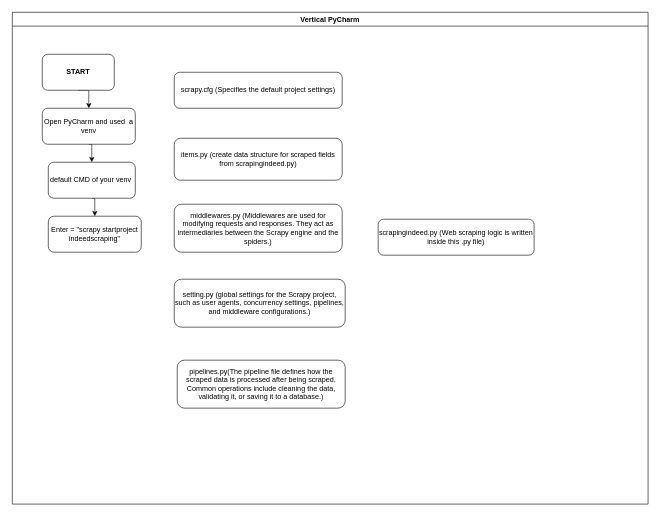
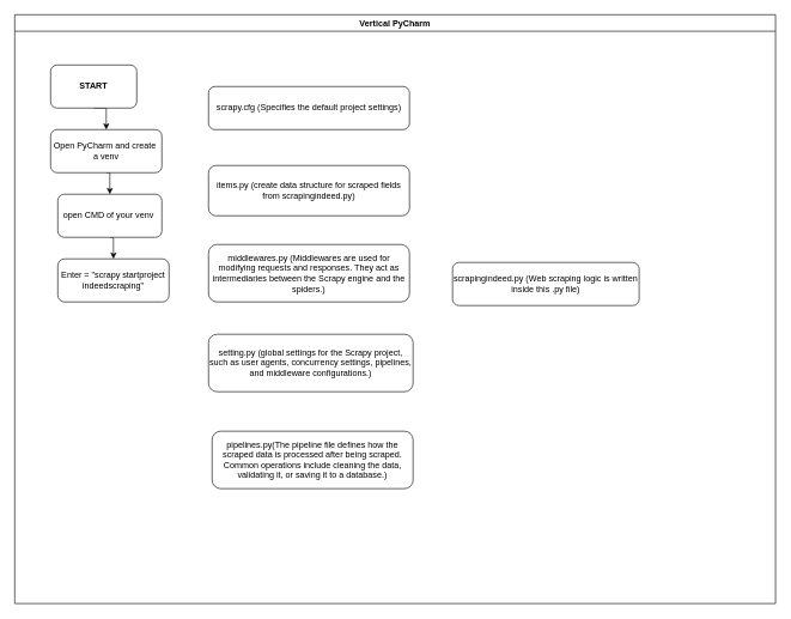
  <mxCell id="0" />
  <mxCell id="1" parent="0" />
  <mxCell id="2" value="scrapingindeed.py (Web scraping logic is written inside this .py file)" style="rounded=1;whiteSpace=wrap;html=1;" parent="1" vertex="1"><mxGeometry x="630" y="365" width="260" height="60" as="geometry" /></mxCell>
  <mxCell id="3" value="Vertical PyCharm" style="swimlane;whiteSpace=wrap;html=1;" vertex="1" parent="1"><mxGeometry x="20" y="20" width="1060" height="820" as="geometry" /></mxCell>
  <mxCell id="4" style="edgeStyle=orthogonalEdgeStyle;rounded=0;orthogonalLoop=1;jettySize=auto;html=1;exitX=0.5;exitY=1;exitDx=0;exitDy=0;entryX=0.5;entryY=0;entryDx=0;entryDy=0;" parent="3" source="5" target="7" edge="1"><mxGeometry relative="1" as="geometry" /></mxCell>
  <mxCell id="5" value="START" style="rounded=1;whiteSpace=wrap;html=1;fontStyle=1;shadow=0;glass=0;gradientColor=none;" parent="3" vertex="1"><mxGeometry x="50" y="70" width="120" height="60" as="geometry" /></mxCell>
  <mxCell id="6" style="edgeStyle=orthogonalEdgeStyle;rounded=0;orthogonalLoop=1;jettySize=auto;html=1;exitX=0.5;exitY=1;exitDx=0;exitDy=0;entryX=0.5;entryY=0;entryDx=0;entryDy=0;" parent="3" source="7" target="9" edge="1"><mxGeometry relative="1" as="geometry" /></mxCell>
- <mxCell id="7" value="Open PyCharm and used&amp;nbsp; a venv" style="rounded=1;whiteSpace=wrap;html=1;" parent="3" vertex="1"><mxGeometry x="50" y="160" width="155" height="60" as="geometry" /></mxCell>
+ <mxCell id="7" value="Open PyCharm and create&amp;nbsp; a venv" style="rounded=1;whiteSpace=wrap;html=1;" parent="3" vertex="1"><mxGeometry x="50" y="160" width="155" height="60" as="geometry" /></mxCell>
  <mxCell id="8" style="edgeStyle=orthogonalEdgeStyle;rounded=0;orthogonalLoop=1;jettySize=auto;html=1;exitX=0.5;exitY=1;exitDx=0;exitDy=0;entryX=0.5;entryY=0;entryDx=0;entryDy=0;" parent="3" source="9" target="10" edge="1"><mxGeometry relative="1" as="geometry" /></mxCell>
- <mxCell id="9" value="default CMD of your venv&amp;nbsp;" style="rounded=1;whiteSpace=wrap;html=1;" parent="3" vertex="1"><mxGeometry x="60" y="250" width="145" height="60" as="geometry" /></mxCell>
+ <mxCell id="9" value="open CMD of your venv&amp;nbsp;" style="rounded=1;whiteSpace=wrap;html=1;" parent="3" vertex="1"><mxGeometry x="60" y="250" width="145" height="60" as="geometry" /></mxCell>
  <mxCell id="10" value="Enter = &quot;scrapy startproject indeedscraping&quot;" style="rounded=1;whiteSpace=wrap;html=1;arcSize=16;" parent="3" vertex="1"><mxGeometry x="60" y="340" width="155" height="60" as="geometry" /></mxCell>
  <mxCell id="11" value="scrapy.cfg (Specifies the default project settings)" style="rounded=1;whiteSpace=wrap;html=1;" parent="3" vertex="1"><mxGeometry x="270" y="100" width="280" height="60" as="geometry" /></mxCell>
  <mxCell id="12" value="items.py (create data structure for scraped fields from scrapingindeed.py)" style="rounded=1;whiteSpace=wrap;html=1;" parent="3" vertex="1"><mxGeometry x="270" y="210" width="280" height="70" as="geometry" /></mxCell>
  <mxCell id="13" value="middlewares.py (Middlewares are used for modifying requests and responses. They act as intermediaries between the Scrapy engine and the spiders.)" style="rounded=1;whiteSpace=wrap;html=1;" parent="3" vertex="1"><mxGeometry x="270" y="320" width="280" height="80" as="geometry" /></mxCell>
  <mxCell id="14" value="setting.py (global settings for the Scrapy project, such as user agents, concurrency settings, pipelines, and middleware configurations.)" style="rounded=1;whiteSpace=wrap;html=1;" parent="3" vertex="1"><mxGeometry x="270" y="445" width="285" height="80" as="geometry" /></mxCell>
  <mxCell id="15" value="pipelines.py(The pipeline file defines how the scraped data is processed after being scraped. Common operations include cleaning the data, validating it, or saving it to a database.)" style="rounded=1;whiteSpace=wrap;html=1;" parent="3" vertex="1"><mxGeometry x="275" y="580" width="280" height="80" as="geometry" /></mxCell>
